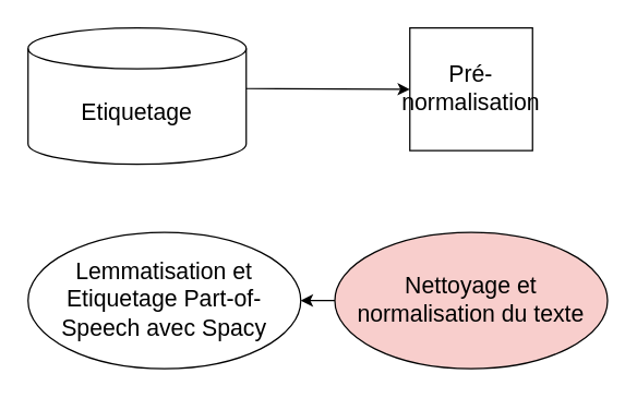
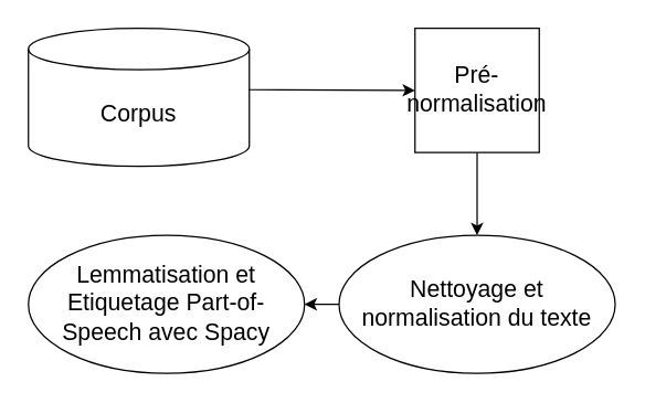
  <mxCell id="0" />
  <mxCell id="1" parent="0" />
+ <mxCell id="2" style="edgeStyle=orthogonalEdgeStyle;rounded=0;orthogonalLoop=1;jettySize=auto;html=1;exitX=0.5;exitY=1;exitDx=0;exitDy=0;entryX=0.5;entryY=0;entryDx=0;entryDy=0;fontSize=17;" edge="1" parent="1" source="3" target="8"><mxGeometry relative="1" as="geometry"><mxPoint x="332.5" y="150" as="targetPoint" /></mxGeometry></mxCell>
  <mxCell id="3" value="&lt;font style=&quot;font-size: 17px&quot;&gt;Pré-normalisation&lt;/font&gt;" style="whiteSpace=wrap;html=1;aspect=fixed;" parent="1" vertex="1"><mxGeometry x="300" y="20" width="90" height="90" as="geometry" /></mxCell>
- <mxCell id="4" value="&lt;div style=&quot;font-size: 17px&quot;&gt;Etiquetage&lt;/div&gt;" style="shape=cylinder3;whiteSpace=wrap;html=1;boundedLbl=1;backgroundOutline=1;size=15;" parent="1" vertex="1"><mxGeometry x="20" y="20" width="160" height="100" as="geometry" /></mxCell>
+ <mxCell id="4" value="&lt;div style=&quot;font-size: 17px&quot;&gt;Corpus&lt;/div&gt;" style="shape=cylinder3;whiteSpace=wrap;html=1;boundedLbl=1;backgroundOutline=1;size=15;" parent="1" vertex="1"><mxGeometry x="20" y="20" width="160" height="100" as="geometry" /></mxCell>
  <mxCell id="5" value="" style="endArrow=classic;html=1;rounded=0;fontSize=17;entryX=0;entryY=0.5;entryDx=0;entryDy=0;" edge="1" parent="1" target="3"><mxGeometry width="50" height="50" relative="1" as="geometry"><mxPoint x="180" y="64.5" as="sourcePoint" /><mxPoint x="260" y="64.5" as="targetPoint" /></mxGeometry></mxCell>
  <mxCell id="6" value="&lt;div&gt;Lemmatisation et Etiquetage Part-of-Speech avec Spacy&lt;/div&gt;" style="ellipse;whiteSpace=wrap;html=1;fontSize=17;" vertex="1" parent="1"><mxGeometry x="20" y="170" width="200" height="100" as="geometry" /></mxCell>
  <mxCell id="7" value="" style="edgeStyle=orthogonalEdgeStyle;rounded=0;orthogonalLoop=1;jettySize=auto;html=1;fontSize=17;" edge="1" parent="1" source="8" target="6"><mxGeometry relative="1" as="geometry" /></mxCell>
- <mxCell id="8" value="&lt;div&gt;Nettoyage et normalisation du texte &lt;br&gt;&lt;/div&gt;" style="ellipse;whiteSpace=wrap;html=1;fontSize=17;fillColor=#f8cecc;" vertex="1" parent="1"><mxGeometry x="245" y="170" width="200" height="100" as="geometry" /></mxCell>
+ <mxCell id="8" value="&lt;div&gt;Nettoyage et normalisation du texte &lt;br&gt;&lt;/div&gt;" style="ellipse;whiteSpace=wrap;html=1;fontSize=17;" vertex="1" parent="1"><mxGeometry x="245" y="170" width="200" height="100" as="geometry" /></mxCell>
